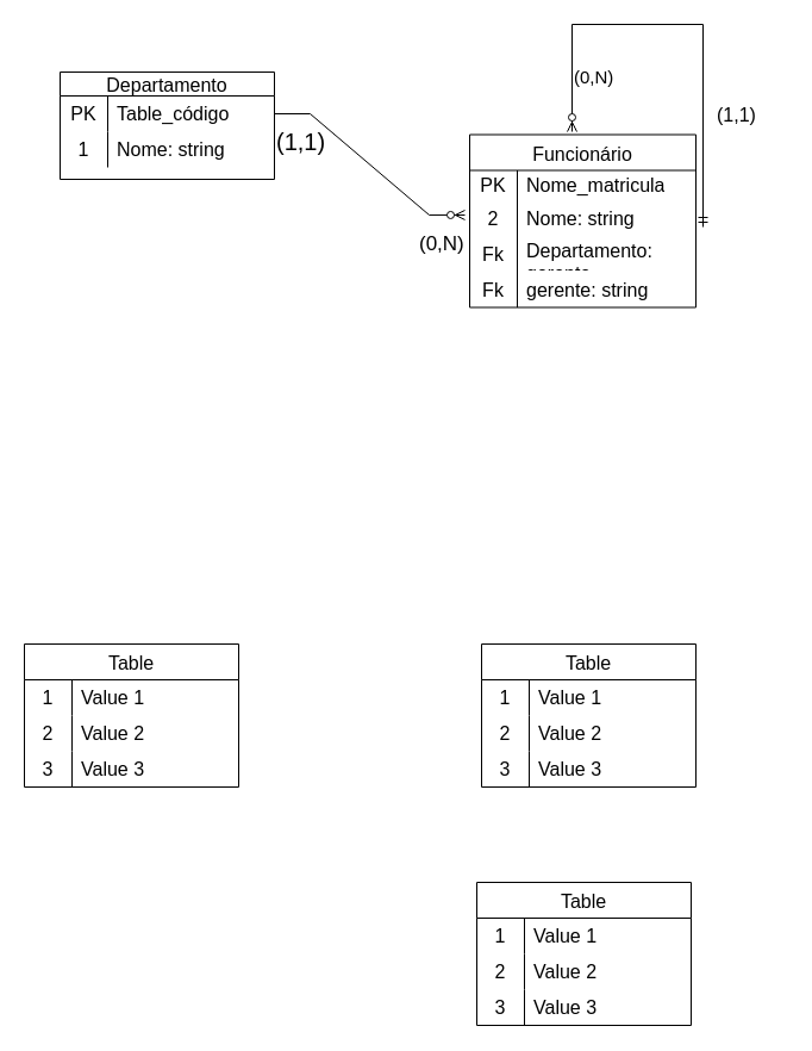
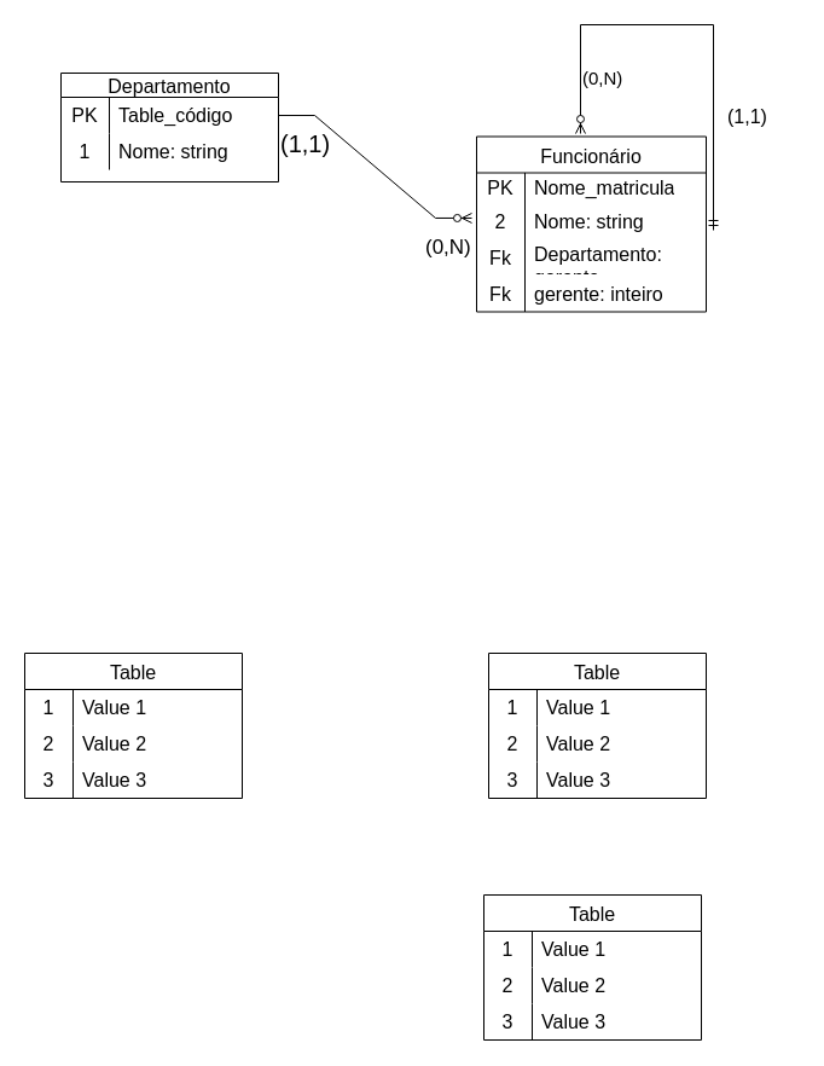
  <mxCell id="0" />
  <mxCell id="1" parent="0" />
  <mxCell id="2" value="Departamento" style="shape=table;startSize=20;container=1;collapsible=0;childLayout=tableLayout;fixedRows=1;rowLines=0;fontStyle=0;strokeColor=default;fontSize=16;" vertex="1" parent="1"><mxGeometry x="50" y="60" width="180" height="90" as="geometry" /></mxCell>
  <mxCell id="3" value="" style="shape=tableRow;horizontal=0;startSize=0;swimlaneHead=0;swimlaneBody=0;top=0;left=0;bottom=0;right=0;collapsible=0;dropTarget=0;fillColor=none;points=[[0,0.5],[1,0.5]];portConstraint=eastwest;strokeColor=inherit;fontSize=16;" vertex="1" parent="2"><mxGeometry y="20" width="180" height="30" as="geometry" /></mxCell>
  <mxCell id="4" value="PK" style="shape=partialRectangle;html=1;whiteSpace=wrap;connectable=0;fillColor=none;top=0;left=0;bottom=0;right=0;overflow=hidden;pointerEvents=1;strokeColor=inherit;fontSize=16;" vertex="1" parent="3"><mxGeometry width="40" height="30" as="geometry"><mxRectangle width="40" height="30" as="alternateBounds" /></mxGeometry></mxCell>
  <mxCell id="5" value="Table_código" style="shape=partialRectangle;html=1;whiteSpace=wrap;connectable=0;fillColor=none;top=0;left=0;bottom=0;right=0;align=left;spacingLeft=6;overflow=hidden;strokeColor=inherit;fontSize=16;" vertex="1" parent="3"><mxGeometry x="40" width="140" height="30" as="geometry"><mxRectangle width="140" height="30" as="alternateBounds" /></mxGeometry></mxCell>
  <mxCell id="6" value="" style="shape=tableRow;horizontal=0;startSize=0;swimlaneHead=0;swimlaneBody=0;top=0;left=0;bottom=0;right=0;collapsible=0;dropTarget=0;fillColor=none;points=[[0,0.5],[1,0.5]];portConstraint=eastwest;strokeColor=inherit;fontSize=16;" vertex="1" parent="2"><mxGeometry y="50" width="180" height="30" as="geometry" /></mxCell>
  <mxCell id="7" value="1" style="shape=partialRectangle;html=1;whiteSpace=wrap;connectable=0;fillColor=none;top=0;left=0;bottom=0;right=0;overflow=hidden;strokeColor=inherit;fontSize=16;" vertex="1" parent="6"><mxGeometry width="40" height="30" as="geometry"><mxRectangle width="40" height="30" as="alternateBounds" /></mxGeometry></mxCell>
  <mxCell id="8" value="Nome: string" style="shape=partialRectangle;html=1;whiteSpace=wrap;connectable=0;fillColor=none;top=0;left=0;bottom=0;right=0;align=left;spacingLeft=6;overflow=hidden;strokeColor=inherit;fontSize=16;" vertex="1" parent="6"><mxGeometry x="40" width="140" height="30" as="geometry"><mxRectangle width="140" height="30" as="alternateBounds" /></mxGeometry></mxCell>
  <mxCell id="9" value="&lt;font style=&quot;font-size: 20px;&quot;&gt;(1,1)&lt;/font&gt;" style="text;whiteSpace=wrap;html=1;" vertex="1" parent="1"><mxGeometry x="230" y="100" width="80" height="40" as="geometry" /></mxCell>
  <mxCell id="10" value="Funcionário" style="shape=table;startSize=30;container=1;collapsible=0;childLayout=tableLayout;fixedRows=1;rowLines=0;fontStyle=0;strokeColor=default;fontSize=16;" vertex="1" parent="1"><mxGeometry x="394" y="112.5" width="190" height="145" as="geometry" /></mxCell>
  <mxCell id="11" value="" style="shape=tableRow;horizontal=0;startSize=0;swimlaneHead=0;swimlaneBody=0;top=0;left=0;bottom=0;right=0;collapsible=0;dropTarget=0;fillColor=none;points=[[0,0.5],[1,0.5]];portConstraint=eastwest;strokeColor=inherit;fontSize=16;" vertex="1" parent="10"><mxGeometry y="30" width="190" height="25" as="geometry" /></mxCell>
  <mxCell id="12" value="PK" style="shape=partialRectangle;html=1;whiteSpace=wrap;connectable=0;fillColor=none;top=0;left=0;bottom=0;right=0;overflow=hidden;pointerEvents=1;strokeColor=inherit;fontSize=16;" vertex="1" parent="11"><mxGeometry width="40" height="25" as="geometry"><mxRectangle width="40" height="25" as="alternateBounds" /></mxGeometry></mxCell>
  <mxCell id="13" value="Nome_matricula" style="shape=partialRectangle;html=1;whiteSpace=wrap;connectable=0;fillColor=none;top=0;left=0;bottom=0;right=0;align=left;spacingLeft=6;overflow=hidden;strokeColor=inherit;fontSize=16;" vertex="1" parent="11"><mxGeometry x="40" width="150" height="25" as="geometry"><mxRectangle width="150" height="25" as="alternateBounds" /></mxGeometry></mxCell>
  <mxCell id="14" value="" style="shape=tableRow;horizontal=0;startSize=0;swimlaneHead=0;swimlaneBody=0;top=0;left=0;bottom=0;right=0;collapsible=0;dropTarget=0;fillColor=none;points=[[0,0.5],[1,0.5]];portConstraint=eastwest;strokeColor=inherit;fontSize=16;" vertex="1" parent="10"><mxGeometry y="55" width="190" height="30" as="geometry" /></mxCell>
  <mxCell id="15" value="2" style="shape=partialRectangle;html=1;whiteSpace=wrap;connectable=0;fillColor=none;top=0;left=0;bottom=0;right=0;overflow=hidden;strokeColor=inherit;fontSize=16;" vertex="1" parent="14"><mxGeometry width="40" height="30" as="geometry"><mxRectangle width="40" height="30" as="alternateBounds" /></mxGeometry></mxCell>
  <mxCell id="16" value="Nome: string" style="shape=partialRectangle;html=1;whiteSpace=wrap;connectable=0;fillColor=none;top=0;left=0;bottom=0;right=0;align=left;spacingLeft=6;overflow=hidden;strokeColor=inherit;fontSize=16;" vertex="1" parent="14"><mxGeometry x="40" width="150" height="30" as="geometry"><mxRectangle width="150" height="30" as="alternateBounds" /></mxGeometry></mxCell>
  <mxCell id="17" value="" style="shape=tableRow;horizontal=0;startSize=0;swimlaneHead=0;swimlaneBody=0;top=0;left=0;bottom=0;right=0;collapsible=0;dropTarget=0;fillColor=none;points=[[0,0.5],[1,0.5]];portConstraint=eastwest;strokeColor=inherit;fontSize=16;" vertex="1" parent="10"><mxGeometry y="85" width="190" height="30" as="geometry" /></mxCell>
  <mxCell id="18" value="Fk" style="shape=partialRectangle;html=1;whiteSpace=wrap;connectable=0;fillColor=none;top=0;left=0;bottom=0;right=0;overflow=hidden;strokeColor=inherit;fontSize=16;" vertex="1" parent="17"><mxGeometry width="40" height="30" as="geometry"><mxRectangle width="40" height="30" as="alternateBounds" /></mxGeometry></mxCell>
  <mxCell id="19" value="Departamento: gerente" style="shape=partialRectangle;html=1;whiteSpace=wrap;connectable=0;fillColor=none;top=0;left=0;bottom=0;right=0;align=left;spacingLeft=6;overflow=hidden;strokeColor=inherit;fontSize=16;" vertex="1" parent="17"><mxGeometry x="40" width="150" height="30" as="geometry"><mxRectangle width="150" height="30" as="alternateBounds" /></mxGeometry></mxCell>
  <mxCell id="20" value="" style="shape=tableRow;horizontal=0;startSize=0;swimlaneHead=0;swimlaneBody=0;top=0;left=0;bottom=0;right=0;collapsible=0;dropTarget=0;fillColor=none;points=[[0,0.5],[1,0.5]];portConstraint=eastwest;strokeColor=inherit;fontSize=16;" vertex="1" parent="10"><mxGeometry y="115" width="190" height="30" as="geometry" /></mxCell>
  <mxCell id="21" value="Fk" style="shape=partialRectangle;html=1;whiteSpace=wrap;connectable=0;fillColor=none;top=0;left=0;bottom=0;right=0;overflow=hidden;strokeColor=inherit;fontSize=16;" vertex="1" parent="20"><mxGeometry width="40" height="30" as="geometry"><mxRectangle width="40" height="30" as="alternateBounds" /></mxGeometry></mxCell>
- <mxCell id="22" value="gerente: string" style="shape=partialRectangle;html=1;whiteSpace=wrap;connectable=0;fillColor=none;top=0;left=0;bottom=0;right=0;align=left;spacingLeft=6;overflow=hidden;strokeColor=inherit;fontSize=16;" vertex="1" parent="20"><mxGeometry x="40" width="150" height="30" as="geometry"><mxRectangle width="150" height="30" as="alternateBounds" /></mxGeometry></mxCell>
+ <mxCell id="22" value="gerente: inteiro" style="shape=partialRectangle;html=1;whiteSpace=wrap;connectable=0;fillColor=none;top=0;left=0;bottom=0;right=0;align=left;spacingLeft=6;overflow=hidden;strokeColor=inherit;fontSize=16;" vertex="1" parent="20"><mxGeometry x="40" width="150" height="30" as="geometry"><mxRectangle width="150" height="30" as="alternateBounds" /></mxGeometry></mxCell>
  <mxCell id="23" value="&lt;font style=&quot;font-size: 17px;&quot;&gt;(0,N)&lt;/font&gt;" style="text;whiteSpace=wrap;html=1;" vertex="1" parent="1"><mxGeometry x="350" y="187.5" width="60" height="40" as="geometry" /></mxCell>
  <mxCell id="24" value="&lt;font style=&quot;font-size: 16px;&quot;&gt;(1,1)&lt;/font&gt;" style="text;whiteSpace=wrap;html=1;" vertex="1" parent="1"><mxGeometry x="600" y="80" width="60" height="40" as="geometry" /></mxCell>
  <mxCell id="25" value="&lt;font style=&quot;font-size: 15px;&quot;&gt;(0,N)&lt;/font&gt;" style="text;whiteSpace=wrap;html=1;" vertex="1" parent="1"><mxGeometry x="480" y="48.75" width="60" height="40" as="geometry" /></mxCell>
  <mxCell id="26" value="" style="edgeStyle=entityRelationEdgeStyle;fontSize=12;html=1;endArrow=ERzeroToMany;endFill=1;rounded=0;entryX=0;entryY=0.444;entryDx=0;entryDy=0;entryPerimeter=0;exitX=1;exitY=0.5;exitDx=0;exitDy=0;" edge="1" parent="1" source="3"><mxGeometry width="100" height="100" relative="1" as="geometry"><mxPoint x="150" y="350" as="sourcePoint" /><mxPoint x="390" y="179.96" as="targetPoint" /><Array as="points"><mxPoint x="130" y="250" /><mxPoint x="320" y="210" /><mxPoint x="240" y="350" /><mxPoint x="180" y="260" /></Array></mxGeometry></mxCell>
  <mxCell id="27" value="" style="edgeStyle=elbowEdgeStyle;fontSize=12;html=1;endArrow=ERzeroToMany;startArrow=ERmandOne;rounded=0;elbow=vertical;" edge="1" parent="1"><mxGeometry width="100" height="100" relative="1" as="geometry"><mxPoint x="590" y="190" as="sourcePoint" /><mxPoint x="480" y="110" as="targetPoint" /><Array as="points"><mxPoint x="510" y="20" /></Array></mxGeometry></mxCell>
  <mxCell id="28" value="Table" style="shape=table;startSize=30;container=1;collapsible=0;childLayout=tableLayout;fixedRows=1;rowLines=0;fontStyle=0;strokeColor=default;fontSize=16;" vertex="1" parent="1"><mxGeometry x="20" y="540" width="180" height="120" as="geometry" /></mxCell>
  <mxCell id="29" value="" style="shape=tableRow;horizontal=0;startSize=0;swimlaneHead=0;swimlaneBody=0;top=0;left=0;bottom=0;right=0;collapsible=0;dropTarget=0;fillColor=none;points=[[0,0.5],[1,0.5]];portConstraint=eastwest;strokeColor=inherit;fontSize=16;" vertex="1" parent="28"><mxGeometry y="30" width="180" height="30" as="geometry" /></mxCell>
  <mxCell id="30" value="1" style="shape=partialRectangle;html=1;whiteSpace=wrap;connectable=0;fillColor=none;top=0;left=0;bottom=0;right=0;overflow=hidden;pointerEvents=1;strokeColor=inherit;fontSize=16;" vertex="1" parent="29"><mxGeometry width="40" height="30" as="geometry"><mxRectangle width="40" height="30" as="alternateBounds" /></mxGeometry></mxCell>
  <mxCell id="31" value="Value 1" style="shape=partialRectangle;html=1;whiteSpace=wrap;connectable=0;fillColor=none;top=0;left=0;bottom=0;right=0;align=left;spacingLeft=6;overflow=hidden;strokeColor=inherit;fontSize=16;" vertex="1" parent="29"><mxGeometry x="40" width="140" height="30" as="geometry"><mxRectangle width="140" height="30" as="alternateBounds" /></mxGeometry></mxCell>
  <mxCell id="32" value="" style="shape=tableRow;horizontal=0;startSize=0;swimlaneHead=0;swimlaneBody=0;top=0;left=0;bottom=0;right=0;collapsible=0;dropTarget=0;fillColor=none;points=[[0,0.5],[1,0.5]];portConstraint=eastwest;strokeColor=inherit;fontSize=16;" vertex="1" parent="28"><mxGeometry y="60" width="180" height="30" as="geometry" /></mxCell>
  <mxCell id="33" value="2" style="shape=partialRectangle;html=1;whiteSpace=wrap;connectable=0;fillColor=none;top=0;left=0;bottom=0;right=0;overflow=hidden;strokeColor=inherit;fontSize=16;" vertex="1" parent="32"><mxGeometry width="40" height="30" as="geometry"><mxRectangle width="40" height="30" as="alternateBounds" /></mxGeometry></mxCell>
  <mxCell id="34" value="Value 2" style="shape=partialRectangle;html=1;whiteSpace=wrap;connectable=0;fillColor=none;top=0;left=0;bottom=0;right=0;align=left;spacingLeft=6;overflow=hidden;strokeColor=inherit;fontSize=16;" vertex="1" parent="32"><mxGeometry x="40" width="140" height="30" as="geometry"><mxRectangle width="140" height="30" as="alternateBounds" /></mxGeometry></mxCell>
  <mxCell id="35" value="" style="shape=tableRow;horizontal=0;startSize=0;swimlaneHead=0;swimlaneBody=0;top=0;left=0;bottom=0;right=0;collapsible=0;dropTarget=0;fillColor=none;points=[[0,0.5],[1,0.5]];portConstraint=eastwest;strokeColor=inherit;fontSize=16;" vertex="1" parent="28"><mxGeometry y="90" width="180" height="30" as="geometry" /></mxCell>
  <mxCell id="36" value="3" style="shape=partialRectangle;html=1;whiteSpace=wrap;connectable=0;fillColor=none;top=0;left=0;bottom=0;right=0;overflow=hidden;strokeColor=inherit;fontSize=16;" vertex="1" parent="35"><mxGeometry width="40" height="30" as="geometry"><mxRectangle width="40" height="30" as="alternateBounds" /></mxGeometry></mxCell>
  <mxCell id="37" value="Value 3" style="shape=partialRectangle;html=1;whiteSpace=wrap;connectable=0;fillColor=none;top=0;left=0;bottom=0;right=0;align=left;spacingLeft=6;overflow=hidden;strokeColor=inherit;fontSize=16;" vertex="1" parent="35"><mxGeometry x="40" width="140" height="30" as="geometry"><mxRectangle width="140" height="30" as="alternateBounds" /></mxGeometry></mxCell>
  <mxCell id="38" value="Table" style="shape=table;startSize=30;container=1;collapsible=0;childLayout=tableLayout;fixedRows=1;rowLines=0;fontStyle=0;strokeColor=default;fontSize=16;" vertex="1" parent="1"><mxGeometry x="404" y="540" width="180" height="120" as="geometry" /></mxCell>
  <mxCell id="39" value="" style="shape=tableRow;horizontal=0;startSize=0;swimlaneHead=0;swimlaneBody=0;top=0;left=0;bottom=0;right=0;collapsible=0;dropTarget=0;fillColor=none;points=[[0,0.5],[1,0.5]];portConstraint=eastwest;strokeColor=inherit;fontSize=16;" vertex="1" parent="38"><mxGeometry y="30" width="180" height="30" as="geometry" /></mxCell>
  <mxCell id="40" value="1" style="shape=partialRectangle;html=1;whiteSpace=wrap;connectable=0;fillColor=none;top=0;left=0;bottom=0;right=0;overflow=hidden;pointerEvents=1;strokeColor=inherit;fontSize=16;" vertex="1" parent="39"><mxGeometry width="40" height="30" as="geometry"><mxRectangle width="40" height="30" as="alternateBounds" /></mxGeometry></mxCell>
  <mxCell id="41" value="Value 1" style="shape=partialRectangle;html=1;whiteSpace=wrap;connectable=0;fillColor=none;top=0;left=0;bottom=0;right=0;align=left;spacingLeft=6;overflow=hidden;strokeColor=inherit;fontSize=16;" vertex="1" parent="39"><mxGeometry x="40" width="140" height="30" as="geometry"><mxRectangle width="140" height="30" as="alternateBounds" /></mxGeometry></mxCell>
  <mxCell id="42" value="" style="shape=tableRow;horizontal=0;startSize=0;swimlaneHead=0;swimlaneBody=0;top=0;left=0;bottom=0;right=0;collapsible=0;dropTarget=0;fillColor=none;points=[[0,0.5],[1,0.5]];portConstraint=eastwest;strokeColor=inherit;fontSize=16;" vertex="1" parent="38"><mxGeometry y="60" width="180" height="30" as="geometry" /></mxCell>
  <mxCell id="43" value="2" style="shape=partialRectangle;html=1;whiteSpace=wrap;connectable=0;fillColor=none;top=0;left=0;bottom=0;right=0;overflow=hidden;strokeColor=inherit;fontSize=16;" vertex="1" parent="42"><mxGeometry width="40" height="30" as="geometry"><mxRectangle width="40" height="30" as="alternateBounds" /></mxGeometry></mxCell>
  <mxCell id="44" value="Value 2" style="shape=partialRectangle;html=1;whiteSpace=wrap;connectable=0;fillColor=none;top=0;left=0;bottom=0;right=0;align=left;spacingLeft=6;overflow=hidden;strokeColor=inherit;fontSize=16;" vertex="1" parent="42"><mxGeometry x="40" width="140" height="30" as="geometry"><mxRectangle width="140" height="30" as="alternateBounds" /></mxGeometry></mxCell>
  <mxCell id="45" value="" style="shape=tableRow;horizontal=0;startSize=0;swimlaneHead=0;swimlaneBody=0;top=0;left=0;bottom=0;right=0;collapsible=0;dropTarget=0;fillColor=none;points=[[0,0.5],[1,0.5]];portConstraint=eastwest;strokeColor=inherit;fontSize=16;" vertex="1" parent="38"><mxGeometry y="90" width="180" height="30" as="geometry" /></mxCell>
  <mxCell id="46" value="3" style="shape=partialRectangle;html=1;whiteSpace=wrap;connectable=0;fillColor=none;top=0;left=0;bottom=0;right=0;overflow=hidden;strokeColor=inherit;fontSize=16;" vertex="1" parent="45"><mxGeometry width="40" height="30" as="geometry"><mxRectangle width="40" height="30" as="alternateBounds" /></mxGeometry></mxCell>
  <mxCell id="47" value="Value 3" style="shape=partialRectangle;html=1;whiteSpace=wrap;connectable=0;fillColor=none;top=0;left=0;bottom=0;right=0;align=left;spacingLeft=6;overflow=hidden;strokeColor=inherit;fontSize=16;" vertex="1" parent="45"><mxGeometry x="40" width="140" height="30" as="geometry"><mxRectangle width="140" height="30" as="alternateBounds" /></mxGeometry></mxCell>
  <mxCell id="48" value="Table" style="shape=table;startSize=30;container=1;collapsible=0;childLayout=tableLayout;fixedRows=1;rowLines=0;fontStyle=0;strokeColor=default;fontSize=16;" vertex="1" parent="1"><mxGeometry x="400" y="740" width="180" height="120" as="geometry" /></mxCell>
  <mxCell id="49" value="" style="shape=tableRow;horizontal=0;startSize=0;swimlaneHead=0;swimlaneBody=0;top=0;left=0;bottom=0;right=0;collapsible=0;dropTarget=0;fillColor=none;points=[[0,0.5],[1,0.5]];portConstraint=eastwest;strokeColor=inherit;fontSize=16;" vertex="1" parent="48"><mxGeometry y="30" width="180" height="30" as="geometry" /></mxCell>
  <mxCell id="50" value="1" style="shape=partialRectangle;html=1;whiteSpace=wrap;connectable=0;fillColor=none;top=0;left=0;bottom=0;right=0;overflow=hidden;pointerEvents=1;strokeColor=inherit;fontSize=16;" vertex="1" parent="49"><mxGeometry width="40" height="30" as="geometry"><mxRectangle width="40" height="30" as="alternateBounds" /></mxGeometry></mxCell>
  <mxCell id="51" value="Value 1" style="shape=partialRectangle;html=1;whiteSpace=wrap;connectable=0;fillColor=none;top=0;left=0;bottom=0;right=0;align=left;spacingLeft=6;overflow=hidden;strokeColor=inherit;fontSize=16;" vertex="1" parent="49"><mxGeometry x="40" width="140" height="30" as="geometry"><mxRectangle width="140" height="30" as="alternateBounds" /></mxGeometry></mxCell>
  <mxCell id="52" value="" style="shape=tableRow;horizontal=0;startSize=0;swimlaneHead=0;swimlaneBody=0;top=0;left=0;bottom=0;right=0;collapsible=0;dropTarget=0;fillColor=none;points=[[0,0.5],[1,0.5]];portConstraint=eastwest;strokeColor=inherit;fontSize=16;" vertex="1" parent="48"><mxGeometry y="60" width="180" height="30" as="geometry" /></mxCell>
  <mxCell id="53" value="2" style="shape=partialRectangle;html=1;whiteSpace=wrap;connectable=0;fillColor=none;top=0;left=0;bottom=0;right=0;overflow=hidden;strokeColor=inherit;fontSize=16;" vertex="1" parent="52"><mxGeometry width="40" height="30" as="geometry"><mxRectangle width="40" height="30" as="alternateBounds" /></mxGeometry></mxCell>
  <mxCell id="54" value="Value 2" style="shape=partialRectangle;html=1;whiteSpace=wrap;connectable=0;fillColor=none;top=0;left=0;bottom=0;right=0;align=left;spacingLeft=6;overflow=hidden;strokeColor=inherit;fontSize=16;" vertex="1" parent="52"><mxGeometry x="40" width="140" height="30" as="geometry"><mxRectangle width="140" height="30" as="alternateBounds" /></mxGeometry></mxCell>
  <mxCell id="55" value="" style="shape=tableRow;horizontal=0;startSize=0;swimlaneHead=0;swimlaneBody=0;top=0;left=0;bottom=0;right=0;collapsible=0;dropTarget=0;fillColor=none;points=[[0,0.5],[1,0.5]];portConstraint=eastwest;strokeColor=inherit;fontSize=16;" vertex="1" parent="48"><mxGeometry y="90" width="180" height="30" as="geometry" /></mxCell>
  <mxCell id="56" value="3" style="shape=partialRectangle;html=1;whiteSpace=wrap;connectable=0;fillColor=none;top=0;left=0;bottom=0;right=0;overflow=hidden;strokeColor=inherit;fontSize=16;" vertex="1" parent="55"><mxGeometry width="40" height="30" as="geometry"><mxRectangle width="40" height="30" as="alternateBounds" /></mxGeometry></mxCell>
  <mxCell id="57" value="Value 3" style="shape=partialRectangle;html=1;whiteSpace=wrap;connectable=0;fillColor=none;top=0;left=0;bottom=0;right=0;align=left;spacingLeft=6;overflow=hidden;strokeColor=inherit;fontSize=16;" vertex="1" parent="55"><mxGeometry x="40" width="140" height="30" as="geometry"><mxRectangle width="140" height="30" as="alternateBounds" /></mxGeometry></mxCell>
